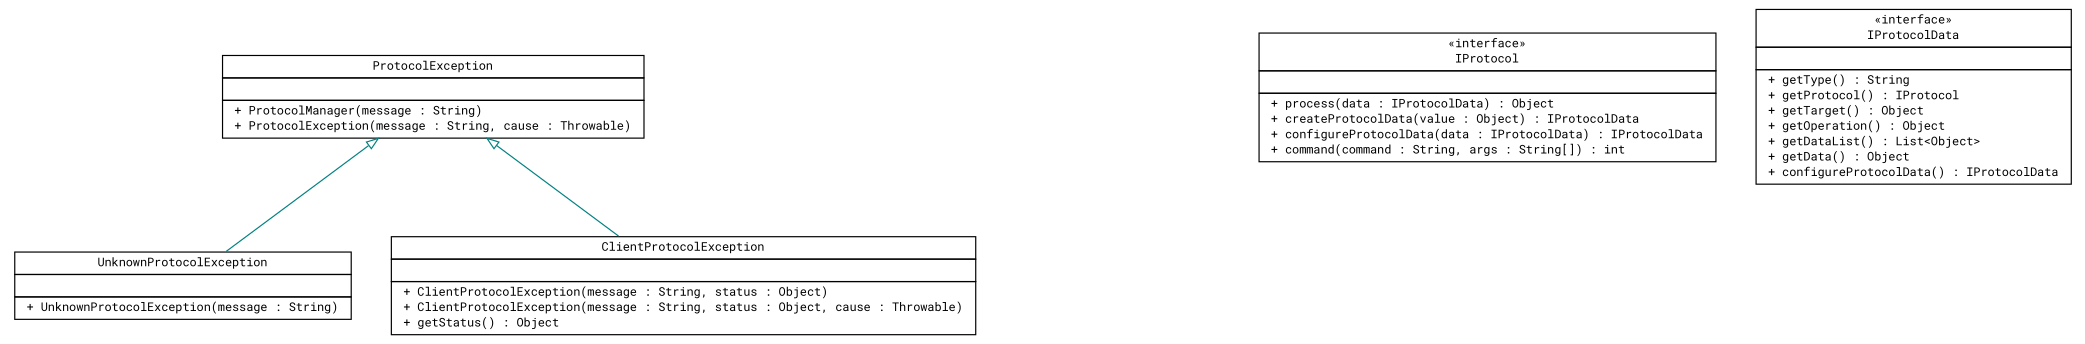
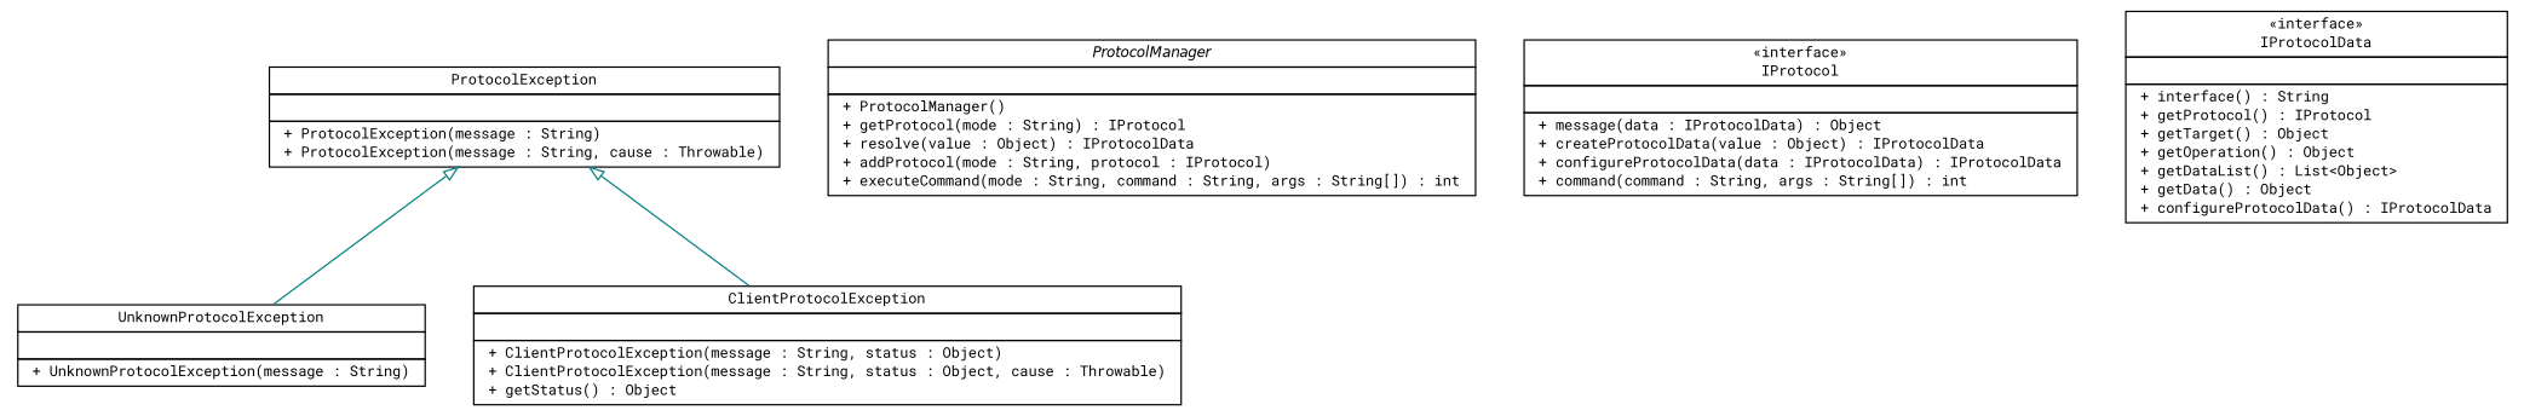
  digraph {
    fontname="Roboto Mono"
    nodesep=0.25
    ranksep=0.5
    node [fontcolor=black fontname="Roboto Mono" fontsize=10.0 shape=plaintext]
    edge [arrowtail=empty color=teal dir=back fontname="Roboto Mono" fontsize=10 headport=p labelfontname=Helvetica labelfontsize=10 tailport=p]
    n1 [label=<<table title="com.xley.lfosc.UnknownProtocolException" border="0" cellborder="1" cellspacing="0" cellpadding="2" port="p" href="./UnknownProtocolException.html"> 		<tr><td><table border="0" cellspacing="0" cellpadding="1"> <tr><td align="center" balign="center"> UnknownProtocolException </td></tr> 		</table></td></tr> 		<tr><td><table border="0" cellspacing="0" cellpadding="1"> <tr><td align="left" balign="left">  </td></tr> 		</table></td></tr> 		<tr><td><table border="0" cellspacing="0" cellpadding="1"> <tr><td align="left" balign="left"> + UnknownProtocolException(message : String) </td></tr> 		</table></td></tr> 		</table>>]
    n2 [label=<<table title="com.xley.lfosc.ClientProtocolException" border="0" cellborder="1" cellspacing="0" cellpadding="2" port="p" href="./ClientProtocolException.html"> 		<tr><td><table border="0" cellspacing="0" cellpadding="1"> <tr><td align="center" balign="center"> ClientProtocolException </td></tr> 		</table></td></tr> 		<tr><td><table border="0" cellspacing="0" cellpadding="1"> <tr><td align="left" balign="left">  </td></tr> 		</table></td></tr> 		<tr><td><table border="0" cellspacing="0" cellpadding="1"> <tr><td align="left" balign="left"> + ClientProtocolException(message : String, status : Object) </td></tr> <tr><td align="left" balign="left"> + ClientProtocolException(message : String, status : Object, cause : Throwable) </td></tr> <tr><td align="left" balign="left"> + getStatus() : Object </td></tr> 		</table></td></tr> 		</table>>]
-   n4 [label=<<table title="com.xley.lfosc.ProtocolException" border="0" cellborder="1" cellspacing="0" cellpadding="2" port="p" href="./ProtocolException.html"> 		<tr><td><table border="0" cellspacing="0" cellpadding="1"> <tr><td align="center" balign="center"> ProtocolException </td></tr> 		</table></td></tr> 		<tr><td><table border="0" cellspacing="0" cellpadding="1"> <tr><td align="left" balign="left">  </td></tr> 		</table></td></tr> 		<tr><td><table border="0" cellspacing="0" cellpadding="1"> <tr><td align="left" balign="left"> + ProtocolManager(message : String) </td></tr> <tr><td align="left" balign="left"> + ProtocolException(message : String, cause : Throwable) </td></tr> 		</table></td></tr> 		</table>>]
-   n5 [label=<<table title="com.xley.lfosc.IProtocol" border="0" cellborder="1" cellspacing="0" cellpadding="2" port="p" href="./IProtocol.html"> 		<tr><td><table border="0" cellspacing="0" cellpadding="1"> <tr><td align="center" balign="center"> &#171;interface&#187; </td></tr> <tr><td align="center" balign="center"> IProtocol </td></tr> 		</table></td></tr> 		<tr><td><table border="0" cellspacing="0" cellpadding="1"> <tr><td align="left" balign="left">  </td></tr> 		</table></td></tr> 		<tr><td><table border="0" cellspacing="0" cellpadding="1"> <tr><td align="left" balign="left"> + process(data : IProtocolData) : Object </td></tr> <tr><td align="left" balign="left"> + createProtocolData(value : Object) : IProtocolData </td></tr> <tr><td align="left" balign="left"> + configureProtocolData(data : IProtocolData) : IProtocolData </td></tr> <tr><td align="left" balign="left"> + command(command : String, args : String[]) : int </td></tr> 		</table></td></tr> 		</table>>]
-   n6 [label=<<table title="com.xley.lfosc.IProtocolData" border="0" cellborder="1" cellspacing="0" cellpadding="2" port="p" href="./IProtocolData.html"> 		<tr><td><table border="0" cellspacing="0" cellpadding="1"> <tr><td align="center" balign="center"> &#171;interface&#187; </td></tr> <tr><td align="center" balign="center"> IProtocolData </td></tr> 		</table></td></tr> 		<tr><td><table border="0" cellspacing="0" cellpadding="1"> <tr><td align="left" balign="left">  </td></tr> 		</table></td></tr> 		<tr><td><table border="0" cellspacing="0" cellpadding="1"> <tr><td align="left" balign="left"> + getType() : String </td></tr> <tr><td align="left" balign="left"> + getProtocol() : IProtocol </td></tr> <tr><td align="left" balign="left"> + getTarget() : Object </td></tr> <tr><td align="left" balign="left"> + getOperation() : Object </td></tr> <tr><td align="left" balign="left"> + getDataList() : List&lt;Object&gt; </td></tr> <tr><td align="left" balign="left"> + getData() : Object </td></tr> <tr><td align="left" balign="left"> + configureProtocolData() : IProtocolData </td></tr> 		</table></td></tr> 		</table>>]
+   n3 [label=<<table title="com.xley.lfosc.ProtocolManager" border="0" cellborder="1" cellspacing="0" cellpadding="2" port="p" href="./ProtocolManager.html"> 		<tr><td><table border="0" cellspacing="0" cellpadding="1"> <tr><td align="center" balign="center"><font face="Helvetica-Oblique"> ProtocolManager </font></td></tr> 		</table></td></tr> 		<tr><td><table border="0" cellspacing="0" cellpadding="1"> <tr><td align="left" balign="left">  </td></tr> 		</table></td></tr> 		<tr><td><table border="0" cellspacing="0" cellpadding="1"> <tr><td align="left" balign="left"> + ProtocolManager() </td></tr> <tr><td align="left" balign="left"> + getProtocol(mode : String) : IProtocol </td></tr> <tr><td align="left" balign="left"> + resolve(value : Object) : IProtocolData </td></tr> <tr><td align="left" balign="left"> + addProtocol(mode : String, protocol : IProtocol) </td></tr> <tr><td align="left" balign="left"> + executeCommand(mode : String, command : String, args : String[]) : int </td></tr> 		</table></td></tr> 		</table>>]
+   n4 [label=<<table title="com.xley.lfosc.ProtocolException" border="0" cellborder="1" cellspacing="0" cellpadding="2" port="p" href="./ProtocolException.html"> 		<tr><td><table border="0" cellspacing="0" cellpadding="1"> <tr><td align="center" balign="center"> ProtocolException </td></tr> 		</table></td></tr> 		<tr><td><table border="0" cellspacing="0" cellpadding="1"> <tr><td align="left" balign="left">  </td></tr> 		</table></td></tr> 		<tr><td><table border="0" cellspacing="0" cellpadding="1"> <tr><td align="left" balign="left"> + ProtocolException(message : String) </td></tr> <tr><td align="left" balign="left"> + ProtocolException(message : String, cause : Throwable) </td></tr> 		</table></td></tr> 		</table>>]
+   n5 [label=<<table title="com.xley.lfosc.IProtocol" border="0" cellborder="1" cellspacing="0" cellpadding="2" port="p" href="./IProtocol.html"> 		<tr><td><table border="0" cellspacing="0" cellpadding="1"> <tr><td align="center" balign="center"> &#171;interface&#187; </td></tr> <tr><td align="center" balign="center"> IProtocol </td></tr> 		</table></td></tr> 		<tr><td><table border="0" cellspacing="0" cellpadding="1"> <tr><td align="left" balign="left">  </td></tr> 		</table></td></tr> 		<tr><td><table border="0" cellspacing="0" cellpadding="1"> <tr><td align="left" balign="left"> + message(data : IProtocolData) : Object </td></tr> <tr><td align="left" balign="left"> + createProtocolData(value : Object) : IProtocolData </td></tr> <tr><td align="left" balign="left"> + configureProtocolData(data : IProtocolData) : IProtocolData </td></tr> <tr><td align="left" balign="left"> + command(command : String, args : String[]) : int </td></tr> 		</table></td></tr> 		</table>>]
+   n6 [label=<<table title="com.xley.lfosc.IProtocolData" border="0" cellborder="1" cellspacing="0" cellpadding="2" port="p" href="./IProtocolData.html"> 		<tr><td><table border="0" cellspacing="0" cellpadding="1"> <tr><td align="center" balign="center"> &#171;interface&#187; </td></tr> <tr><td align="center" balign="center"> IProtocolData </td></tr> 		</table></td></tr> 		<tr><td><table border="0" cellspacing="0" cellpadding="1"> <tr><td align="left" balign="left">  </td></tr> 		</table></td></tr> 		<tr><td><table border="0" cellspacing="0" cellpadding="1"> <tr><td align="left" balign="left"> + interface() : String </td></tr> <tr><td align="left" balign="left"> + getProtocol() : IProtocol </td></tr> <tr><td align="left" balign="left"> + getTarget() : Object </td></tr> <tr><td align="left" balign="left"> + getOperation() : Object </td></tr> <tr><td align="left" balign="left"> + getDataList() : List&lt;Object&gt; </td></tr> <tr><td align="left" balign="left"> + getData() : Object </td></tr> <tr><td align="left" balign="left"> + configureProtocolData() : IProtocolData </td></tr> 		</table></td></tr> 		</table>>]
    n4 -> n1
    n4 -> n2
  }
